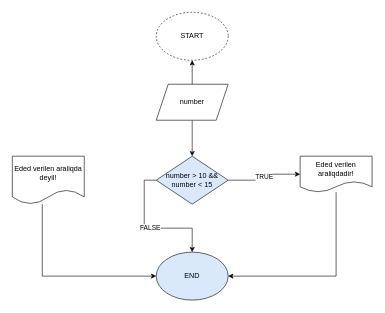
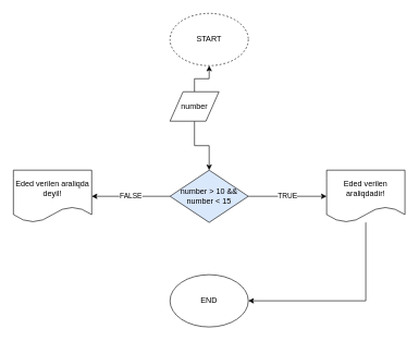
  <mxCell id="0" />
  <mxCell id="1" parent="0" />
  <mxCell id="2" value="START" style="ellipse;whiteSpace=wrap;html=1;dashed=1;" vertex="1" parent="1"><mxGeometry x="260" y="20" width="120" height="80" as="geometry" /></mxCell>
- <mxCell id="3" value="END" style="ellipse;whiteSpace=wrap;html=1;fillColor=#dae8fc;" vertex="1" parent="1"><mxGeometry x="260" y="420" width="120" height="80" as="geometry" /></mxCell>
+ <mxCell id="3" value="END" style="ellipse;whiteSpace=wrap;html=1;" vertex="1" parent="1"><mxGeometry x="260" y="420" width="120" height="80" as="geometry" /></mxCell>
  <mxCell id="4" style="edgeStyle=orthogonalEdgeStyle;rounded=0;orthogonalLoop=1;jettySize=auto;html=1;exitX=0.5;exitY=0;exitDx=0;exitDy=0;entryX=0.5;entryY=1;entryDx=0;entryDy=0;" edge="1" parent="1" source="6" target="2"><mxGeometry relative="1" as="geometry" /></mxCell>
  <mxCell id="5" style="edgeStyle=orthogonalEdgeStyle;rounded=0;orthogonalLoop=1;jettySize=auto;html=1;exitX=0.5;exitY=1;exitDx=0;exitDy=0;entryX=0.5;entryY=0;entryDx=0;entryDy=0;" edge="1" parent="1" source="6" target="9"><mxGeometry relative="1" as="geometry" /></mxCell>
- <mxCell id="6" value="number" style="shape=parallelogram;perimeter=parallelogramPerimeter;whiteSpace=wrap;html=1;fixedSize=1;" vertex="1" parent="1"><mxGeometry x="260" y="140" width="120" height="60" as="geometry" /></mxCell>
+ <mxCell id="6" value="number" style="shape=parallelogram;perimeter=parallelogramPerimeter;whiteSpace=wrap;html=1;fixedSize=1;" vertex="1" parent="1"><mxGeometry x="260" y="140" width="75" height="45" as="geometry" /></mxCell>
  <mxCell id="7" value="TRUE" style="edgeStyle=orthogonalEdgeStyle;rounded=0;orthogonalLoop=1;jettySize=auto;html=1;exitX=1;exitY=0.5;exitDx=0;exitDy=0;entryX=0;entryY=0.5;entryDx=0;entryDy=0;" edge="1" parent="1" source="9" target="11"><mxGeometry relative="1" as="geometry" /></mxCell>
- <mxCell id="8" value="FALSE" style="edgeStyle=orthogonalEdgeStyle;rounded=0;orthogonalLoop=1;jettySize=auto;html=1;exitX=0;exitY=0.5;exitDx=0;exitDy=0;" edge="1" parent="1" source="9" target="3"><mxGeometry relative="1" as="geometry" /></mxCell>
+ <mxCell id="8" value="FALSE" style="edgeStyle=orthogonalEdgeStyle;rounded=0;orthogonalLoop=1;jettySize=auto;html=1;exitX=0;exitY=0.5;exitDx=0;exitDy=0;entryX=1;entryY=0.5;entryDx=0;entryDy=0;" edge="1" parent="1" source="9" target="13"><mxGeometry relative="1" as="geometry" /></mxCell>
  <mxCell id="9" value="number &amp;gt; 10 &amp;amp;&amp;amp; number &amp;lt; 15" style="rhombus;whiteSpace=wrap;html=1;fillColor=#dae8fc;" vertex="1" parent="1"><mxGeometry x="260" y="260" width="120" height="80" as="geometry" /></mxCell>
  <mxCell id="10" style="edgeStyle=orthogonalEdgeStyle;rounded=0;orthogonalLoop=1;jettySize=auto;html=1;entryX=1;entryY=0.5;entryDx=0;entryDy=0;" edge="1" parent="1" source="11" target="3"><mxGeometry relative="1" as="geometry"><Array as="points"><mxPoint x="560" y="460" /></Array></mxGeometry></mxCell>
- <mxCell id="11" value="Eded verilen araliqdadir!" style="shape=document;whiteSpace=wrap;html=1;boundedLbl=1;" vertex="1" parent="1"><mxGeometry x="500" y="260" width="120" height="60" as="geometry" /></mxCell>
- <mxCell id="12" style="edgeStyle=orthogonalEdgeStyle;rounded=0;orthogonalLoop=1;jettySize=auto;html=1;entryX=0;entryY=0.5;entryDx=0;entryDy=0;" edge="1" parent="1" source="13" target="3"><mxGeometry relative="1" as="geometry"><Array as="points"><mxPoint x="70" y="460" /></Array></mxGeometry></mxCell>
+ <mxCell id="11" value="Eded verilen araliqdadir!" style="shape=document;whiteSpace=wrap;html=1;boundedLbl=1;" vertex="1" parent="1"><mxGeometry x="500" y="260" width="120" height="80" as="geometry" /></mxCell>
  <mxCell id="13" value="Eded verilen araliqda deyil!" style="shape=document;whiteSpace=wrap;html=1;boundedLbl=1;" vertex="1" parent="1"><mxGeometry x="20" y="260" width="120" height="80" as="geometry" /></mxCell>
